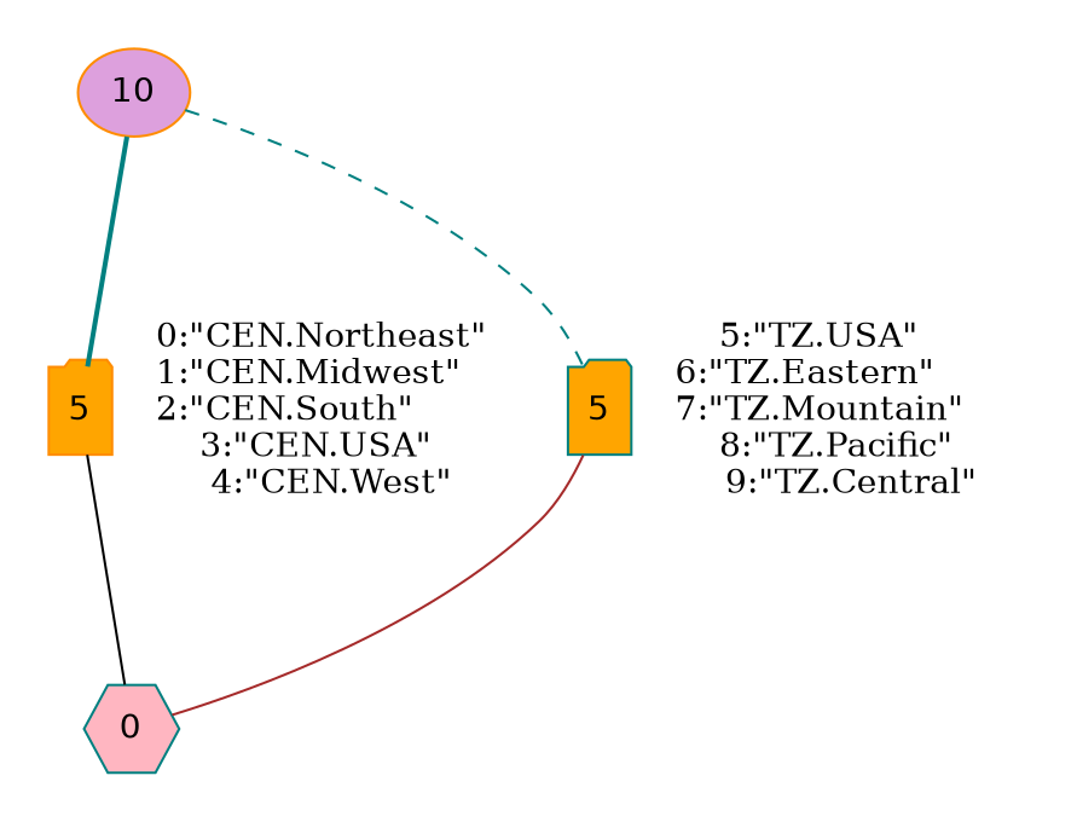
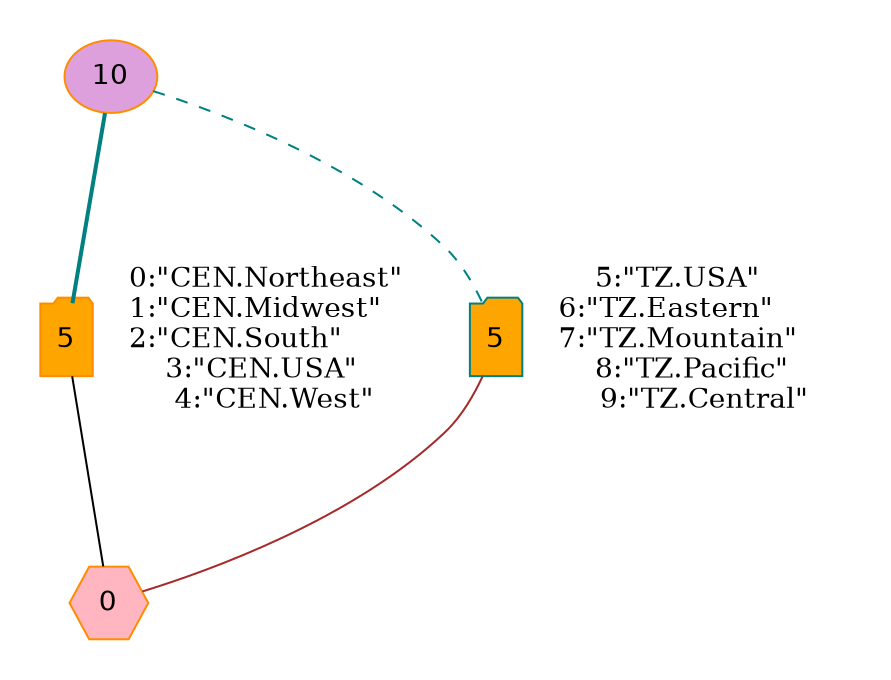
  digraph {
    node [fontname=helvetica style=filled fillcolor=orange color=teal shape=folder]
    edge [dir=none labeldistance=1.5 minlen=2 color=transparent]
-   n1 [label=0 width=.25 fillcolor=lightpink shape=hexagon]
+   n1 [label=0 width=.25 fillcolor=lightpink color=darkorange shape=hexagon]
    n2 [label=5 width=.25 color=darkorange]
    n3 [label=5 width=.25]
    n4 [label=10 shape=ellipse width=.25 fillcolor=plum color=darkorange]
    subgraph cluster_1 {
      color=transparent
      style=filled
      n1
    }
    subgraph cluster_2 {
      color=transparent
      style=filled
      n2
    }
    subgraph cluster_3 {
      color=transparent
      style=filled
      n3
    }
    subgraph cluster_4 {
      color=transparent
      style=filled
      n4
    }
    n2 -> n1 [color=black style=solid]
    n2 -> n2 [label="0:\"CEN.Northeast\"	\n1:\"CEN.Midwest\"	\n2:\"CEN.South\"	\n3:\"CEN.USA\"	\n4:\"CEN.West\"" labelangle=270]
    n3 -> n1 [color=brown style=solid]
    n3 -> n3 [label="5:\"TZ.USA\"	\n6:\"TZ.Eastern\"	\n7:\"TZ.Mountain\"	\n8:\"TZ.Pacific\"	\n9:\"TZ.Central\"" labelangle=270]
    n4 -> n2 [color=teal style=bold]
    n4 -> n3 [color=teal style=dashed]
  }
